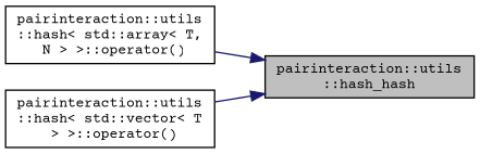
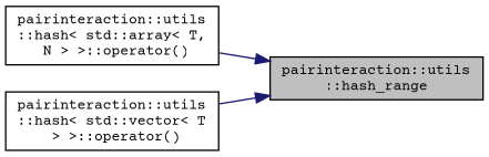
  digraph {
    rankdir=RL
    fontname="Courier Prime"
    node [color=black fontname="Courier Prime" fontsize=10 shape=record]
    edge [color=midnightblue dir=back fontname="Courier Prime" fontsize=10 labelfontname=Helvetica labelfontsize=10 style=solid]
-   n1 [fillcolor=grey75 fontcolor=black height=0.2 label="pairinteraction::utils\l::hash_hash" style=filled width=0.4]
+   n1 [fillcolor=grey75 fontcolor=black height=0.2 label="pairinteraction::utils\l::hash_range" style=filled width=0.4]
    n2 [height=0.2 label="pairinteraction::utils\l::hash\< std::array\< T,\l N \> \>::operator()" width=0.4]
    n3 [height=0.2 label="pairinteraction::utils\l::hash\< std::vector\< T\l \> \>::operator()" width=0.4]
    n1 -> n2
    n1 -> n3
  }
